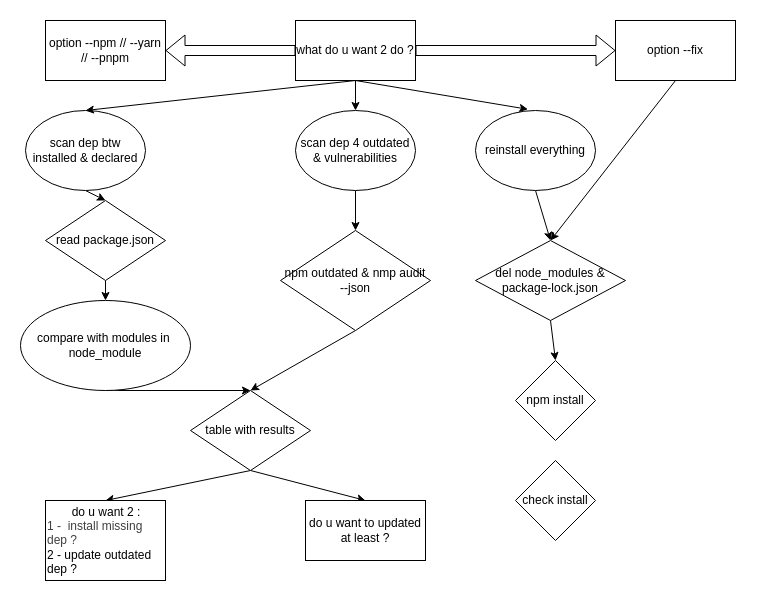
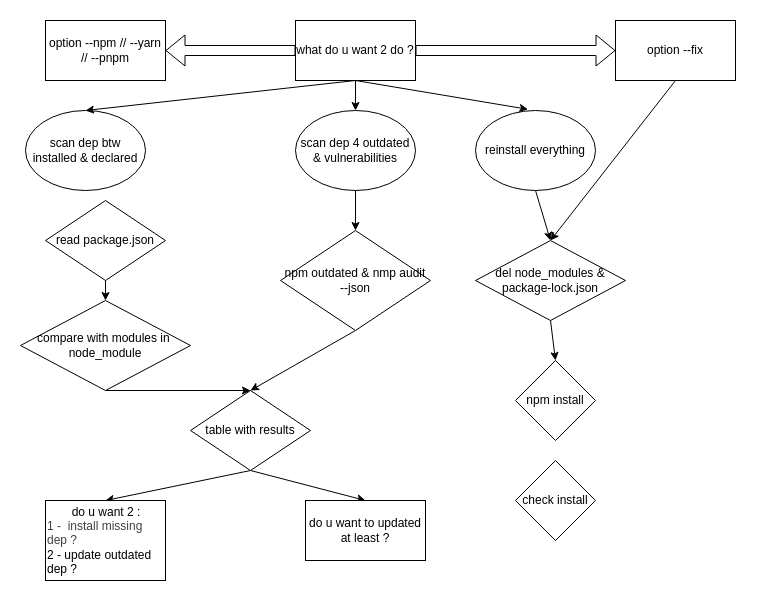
  <mxCell id="0" />
  <mxCell id="1" parent="0" />
  <mxCell id="2" style="edgeStyle=none;html=1;entryX=0.5;entryY=0;entryDx=0;entryDy=0;" edge="1" parent="1" source="3" target="7"><mxGeometry relative="1" as="geometry" /></mxCell>
  <mxCell id="3" value="what do u want 2 do ?" style="rounded=0;whiteSpace=wrap;html=1;" vertex="1" parent="1"><mxGeometry x="295" width="120" height="60" as="geometry" y="20" /></mxCell>
- <mxCell id="4" style="edgeStyle=none;html=1;exitX=0.5;exitY=1;exitDx=0;exitDy=0;entryX=0.5;entryY=0;entryDx=0;entryDy=0;" edge="1" parent="1" source="5" target="13"><mxGeometry relative="1" as="geometry" /></mxCell>
  <mxCell id="5" value="scan dep btw installed &amp;amp; declared" style="ellipse;whiteSpace=wrap;html=1;" vertex="1" parent="1"><mxGeometry y="110" width="120" height="80" as="geometry" x="25" /></mxCell>
  <mxCell id="6" style="edgeStyle=none;html=1;exitX=0.5;exitY=1;exitDx=0;exitDy=0;entryX=0.5;entryY=0;entryDx=0;entryDy=0;" edge="1" parent="1" source="7" target="21"><mxGeometry relative="1" as="geometry" /></mxCell>
  <mxCell id="7" value="scan dep 4 outdated &amp;amp; vulnerabilities" style="ellipse;whiteSpace=wrap;html=1;" vertex="1" parent="1"><mxGeometry x="295" y="110" width="120" height="80" as="geometry" /></mxCell>
  <mxCell id="8" style="edgeStyle=none;html=1;exitX=0.5;exitY=1;exitDx=0;exitDy=0;entryX=0.5;entryY=0;entryDx=0;entryDy=0;" edge="1" parent="1" source="9" target="24"><mxGeometry relative="1" as="geometry" /></mxCell>
  <mxCell id="9" value="reinstall everything" style="ellipse;whiteSpace=wrap;html=1;" vertex="1" parent="1"><mxGeometry x="475" y="110" width="120" height="80" as="geometry" /></mxCell>
  <mxCell id="10" value="" style="endArrow=classic;html=1;entryX=0.5;entryY=0;entryDx=0;entryDy=0;" edge="1" parent="1" target="5"><mxGeometry width="50" height="50" relative="1" as="geometry"><mxPoint x="355" y="80" as="sourcePoint" /><mxPoint x="415" y="210" as="targetPoint" /></mxGeometry></mxCell>
  <mxCell id="11" style="edgeStyle=none;html=1;exitX=0.5;exitY=1;exitDx=0;exitDy=0;entryX=0.437;entryY=-0.015;entryDx=0;entryDy=0;entryPerimeter=0;" edge="1" parent="1" source="3" target="9"><mxGeometry relative="1" as="geometry" /></mxCell>
  <mxCell id="12" style="edgeStyle=none;html=1;exitX=0.5;exitY=1;exitDx=0;exitDy=0;entryX=0.5;entryY=0;entryDx=0;entryDy=0;" edge="1" parent="1" source="13" target="15"><mxGeometry relative="1" as="geometry" /></mxCell>
  <mxCell id="13" value="read package.json" style="rhombus;whiteSpace=wrap;html=1;" vertex="1" parent="1"><mxGeometry x="45" y="200" width="120" height="80" as="geometry" /></mxCell>
  <mxCell id="14" style="edgeStyle=none;html=1;exitX=0.5;exitY=1;exitDx=0;exitDy=0;entryX=0.5;entryY=0;entryDx=0;entryDy=0;" edge="1" parent="1" source="15" target="18"><mxGeometry relative="1" as="geometry" /></mxCell>
- <mxCell id="15" value="compare with modules in&amp;nbsp; node_module" style="ellipse;whiteSpace=wrap;html=1;" vertex="1" parent="1"><mxGeometry x="20" y="300" width="170" height="90" as="geometry" /></mxCell>
+ <mxCell id="15" value="compare with modules in&amp;nbsp; node_module" style="rhombus;whiteSpace=wrap;html=1;" vertex="1" parent="1"><mxGeometry x="20" y="300" width="170" height="90" as="geometry" /></mxCell>
  <mxCell id="16" style="edgeStyle=none;html=1;exitX=0.5;exitY=1;exitDx=0;exitDy=0;entryX=0.5;entryY=0;entryDx=0;entryDy=0;" edge="1" parent="1" source="18" target="19"><mxGeometry relative="1" as="geometry" /></mxCell>
  <mxCell id="17" style="edgeStyle=none;html=1;exitX=0.5;exitY=1;exitDx=0;exitDy=0;entryX=0.5;entryY=0;entryDx=0;entryDy=0;" edge="1" parent="1" source="18" target="22"><mxGeometry relative="1" as="geometry" /></mxCell>
  <mxCell id="18" value="table with results" style="rhombus;whiteSpace=wrap;html=1;" vertex="1" parent="1"><mxGeometry x="190" y="390" width="120" height="80" as="geometry" /></mxCell>
  <mxCell id="19" value="&lt;div style=&quot;text-align: center;&quot;&gt;&lt;span style=&quot;background-color: transparent;&quot;&gt;do u want 2 :&lt;/span&gt;&lt;/div&gt;&lt;div&gt;&lt;div style=&quot;&quot;&gt;&lt;span style=&quot;color: rgb(63, 63, 63); background-color: transparent;&quot;&gt;1 -&amp;nbsp; install missing dep ?&amp;nbsp;&lt;/span&gt;&lt;/div&gt;2 - update outdated dep ?&lt;/div&gt;" style="rounded=0;whiteSpace=wrap;html=1;align=left;" vertex="1" parent="1"><mxGeometry x="45" y="500" width="120" height="80" as="geometry" /></mxCell>
  <mxCell id="20" style="edgeStyle=none;html=1;exitX=0.5;exitY=1;exitDx=0;exitDy=0;entryX=0.5;entryY=0;entryDx=0;entryDy=0;" edge="1" parent="1" source="21" target="18"><mxGeometry relative="1" as="geometry" /></mxCell>
  <mxCell id="21" value="npm outdated &amp;amp; nmp audit --json" style="rhombus;whiteSpace=wrap;html=1;" vertex="1" parent="1"><mxGeometry x="280" y="230" width="150" height="100" as="geometry" /></mxCell>
  <mxCell id="22" value="do u want to updated at least ?" style="rounded=0;whiteSpace=wrap;html=1;" vertex="1" parent="1"><mxGeometry x="305" y="500" width="120" height="60" as="geometry" /></mxCell>
  <mxCell id="23" style="edgeStyle=none;html=1;exitX=0.5;exitY=1;exitDx=0;exitDy=0;entryX=0.5;entryY=0;entryDx=0;entryDy=0;" edge="1" parent="1" source="24" target="25"><mxGeometry relative="1" as="geometry" /></mxCell>
  <mxCell id="24" value="del node_modules &amp;amp; package-lock.json" style="rhombus;whiteSpace=wrap;html=1;" vertex="1" parent="1"><mxGeometry x="475" y="240" width="150" height="80" as="geometry" /></mxCell>
  <mxCell id="25" value="npm install" style="rhombus;whiteSpace=wrap;html=1;" vertex="1" parent="1"><mxGeometry x="515" y="360" width="80" height="80" as="geometry" /></mxCell>
  <mxCell id="26" value="check install" style="rhombus;whiteSpace=wrap;html=1;" vertex="1" parent="1"><mxGeometry x="515" y="460" width="80" height="80" as="geometry" /></mxCell>
  <mxCell id="27" style="edgeStyle=none;html=1;exitX=0.5;exitY=1;exitDx=0;exitDy=0;entryX=0.5;entryY=0;entryDx=0;entryDy=0;" edge="1" parent="1" source="28" target="24"><mxGeometry relative="1" as="geometry" /></mxCell>
  <mxCell id="28" value="option --fix" style="rounded=0;whiteSpace=wrap;html=1;" vertex="1" parent="1"><mxGeometry x="615" width="120" height="60" as="geometry" y="20" /></mxCell>
  <mxCell id="29" value="" style="shape=flexArrow;endArrow=classic;html=1;exitX=1;exitY=0.5;exitDx=0;exitDy=0;entryX=0;entryY=0.5;entryDx=0;entryDy=0;" edge="1" parent="1" source="3" target="28"><mxGeometry width="50" height="50" relative="1" as="geometry"><mxPoint x="455" y="250" as="sourcePoint" /><mxPoint x="505" y="200" as="targetPoint" /></mxGeometry></mxCell>
  <mxCell id="30" value="option --npm // --yarn // --pnpm" style="rounded=0;whiteSpace=wrap;html=1;" vertex="1" parent="1"><mxGeometry x="45" width="120" height="60" as="geometry" y="20" /></mxCell>
  <mxCell id="31" value="" style="shape=flexArrow;endArrow=classic;html=1;exitX=0;exitY=0.5;exitDx=0;exitDy=0;entryX=1;entryY=0.5;entryDx=0;entryDy=0;" edge="1" parent="1" source="3" target="30"><mxGeometry width="50" height="50" relative="1" as="geometry"><mxPoint x="525" y="360" as="sourcePoint" /><mxPoint x="575" y="310" as="targetPoint" /></mxGeometry></mxCell>
